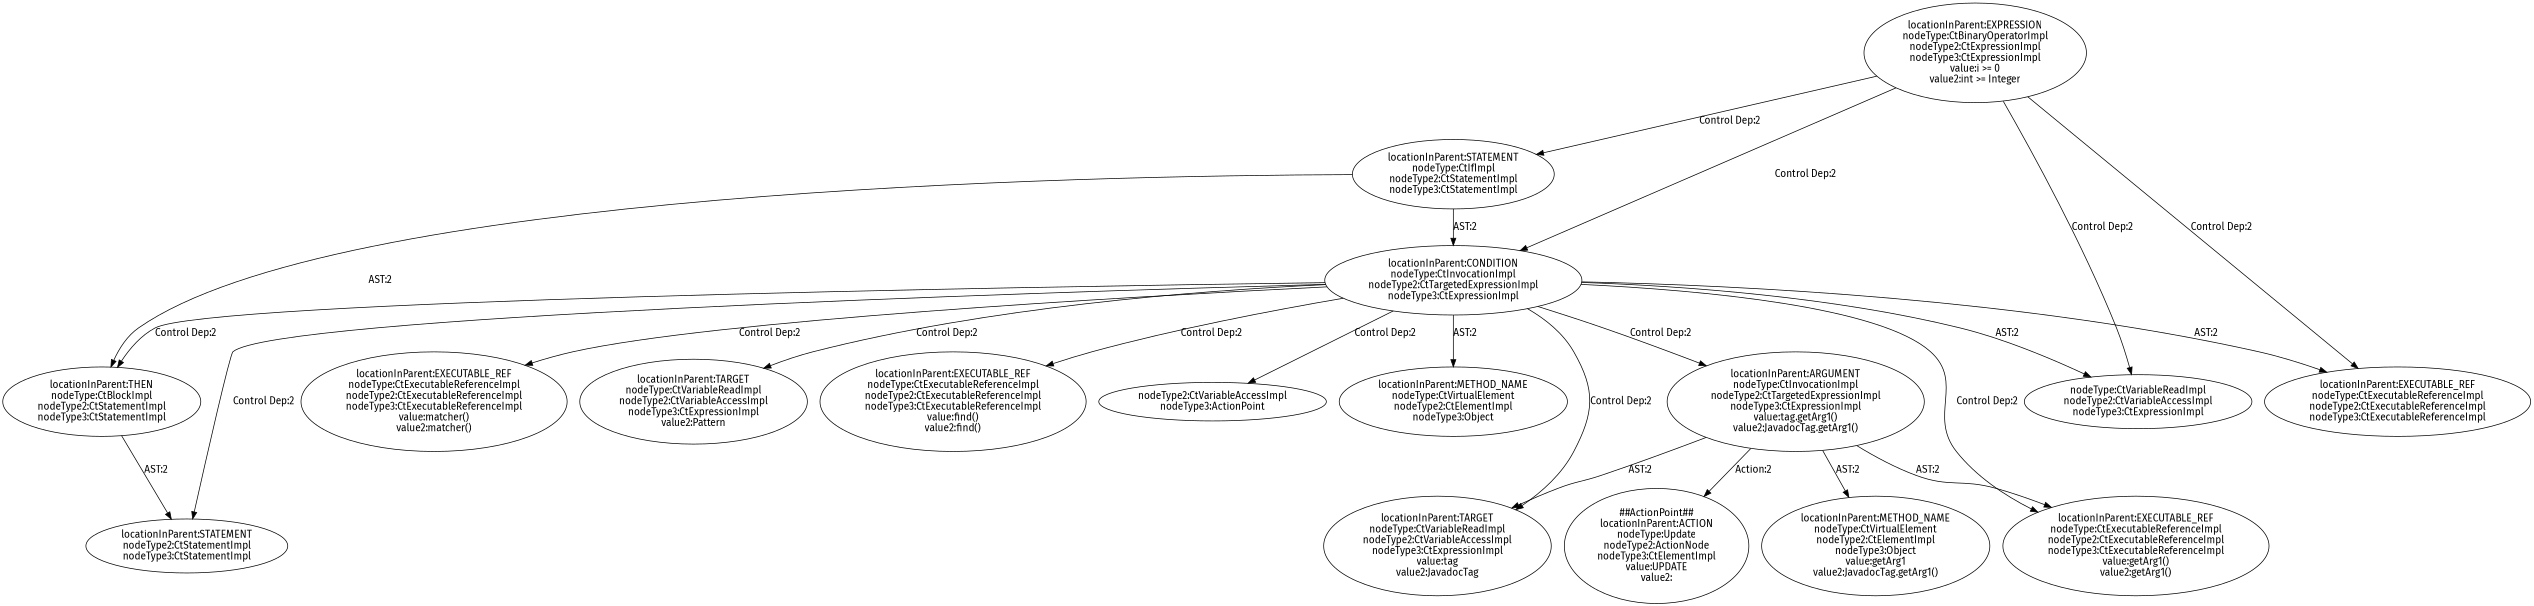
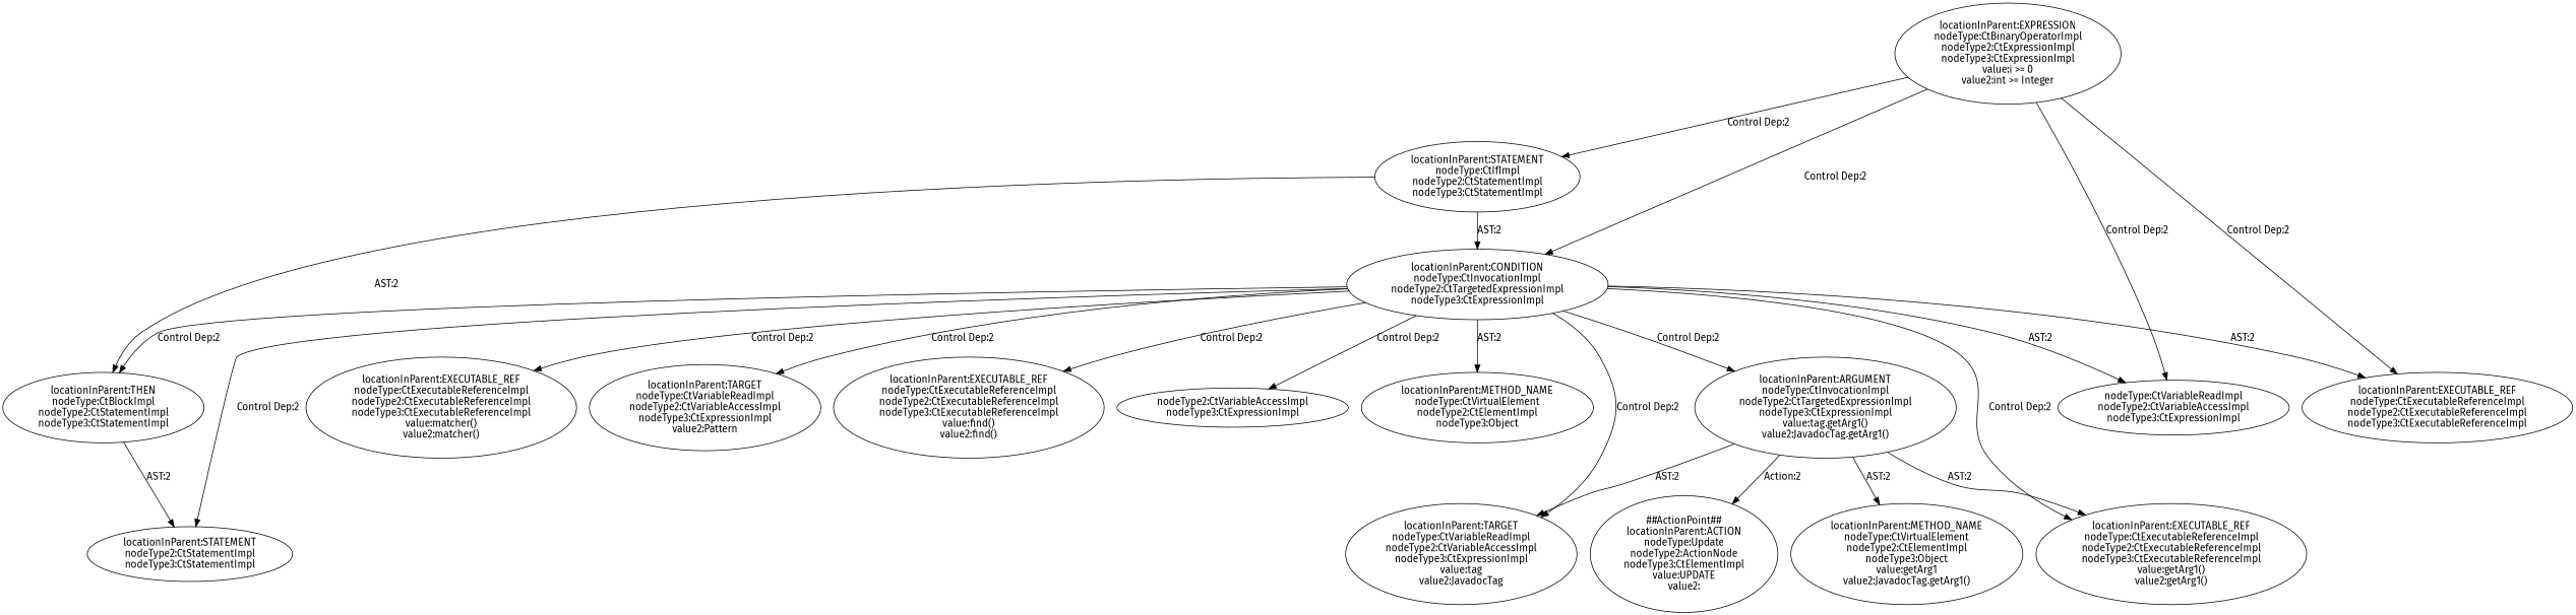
  digraph {
    fontname="Fira Sans"
    node [shape=ellipse fontname="Fira Sans"]
    edge [fontname="Fira Sans"]
    n1 [label="##ActionPoint##\nlocationInParent:ACTION\nnodeType:Update\nnodeType2:ActionNode\nnodeType3:CtElementImpl\nvalue:UPDATE\nvalue2:"]
    n2 [label="locationInParent:ARGUMENT\nnodeType:CtInvocationImpl\nnodeType2:CtTargetedExpressionImpl\nnodeType3:CtExpressionImpl\nvalue:tag.getArg1()\nvalue2:JavadocTag.getArg1()"]
    n3 [label="locationInParent:EXECUTABLE_REF\nnodeType:CtExecutableReferenceImpl\nnodeType2:CtExecutableReferenceImpl\nnodeType3:CtExecutableReferenceImpl\nvalue:getArg1()\nvalue2:getArg1()"]
    n4 [label="locationInParent:TARGET\nnodeType:CtVariableReadImpl\nnodeType2:CtVariableAccessImpl\nnodeType3:CtExpressionImpl\nvalue:tag\nvalue2:JavadocTag"]
    n5 [label="locationInParent:METHOD_NAME\nnodeType:CtVirtualElement\nnodeType2:CtElementImpl\nnodeType3:Object\nvalue:getArg1\nvalue2:JavadocTag.getArg1()"]
    n6 [label="locationInParent:CONDITION\nnodeType:CtInvocationImpl\nnodeType2:CtTargetedExpressionImpl\nnodeType3:CtExpressionImpl"]
    n7 [label="locationInParent:METHOD_NAME\nnodeType:CtVirtualElement\nnodeType2:CtElementImpl\nnodeType3:Object"]
    n8 [label="nodeType:CtVariableReadImpl\nnodeType2:CtVariableAccessImpl\nnodeType3:CtExpressionImpl"]
    n9 [label="locationInParent:EXECUTABLE_REF\nnodeType:CtExecutableReferenceImpl\nnodeType2:CtExecutableReferenceImpl\nnodeType3:CtExecutableReferenceImpl"]
    n10 [label="locationInParent:THEN\nnodeType:CtBlockImpl\nnodeType2:CtStatementImpl\nnodeType3:CtStatementImpl"]
    n11 [label="locationInParent:STATEMENT\nnodeType2:CtStatementImpl\nnodeType3:CtStatementImpl"]
    n12 [label="locationInParent:EXECUTABLE_REF\nnodeType:CtExecutableReferenceImpl\nnodeType2:CtExecutableReferenceImpl\nnodeType3:CtExecutableReferenceImpl\nvalue:matcher()\nvalue2:matcher()"]
    n13 [label="locationInParent:TARGET\nnodeType:CtVariableReadImpl\nnodeType2:CtVariableAccessImpl\nnodeType3:CtExpressionImpl\nvalue2:Pattern"]
    n14 [label="locationInParent:EXECUTABLE_REF\nnodeType:CtExecutableReferenceImpl\nnodeType2:CtExecutableReferenceImpl\nnodeType3:CtExecutableReferenceImpl\nvalue:find()\nvalue2:find()"]
-   n15 [label="nodeType2:CtVariableAccessImpl\nnodeType3:ActionPoint"]
+   n15 [label="nodeType2:CtVariableAccessImpl\nnodeType3:CtExpressionImpl"]
    n16 [label="locationInParent:EXPRESSION\nnodeType:CtBinaryOperatorImpl\nnodeType2:CtExpressionImpl\nnodeType3:CtExpressionImpl\nvalue:i >= 0\nvalue2:int >= Integer"]
    n17 [label="locationInParent:STATEMENT\nnodeType:CtIfImpl\nnodeType2:CtStatementImpl\nnodeType3:CtStatementImpl"]
    n2 -> n1 [label="Action:2"]
    n2 -> n3 [label="AST:2"]
    n2 -> n4 [label="AST:2"]
    n2 -> n5 [label="AST:2"]
    n6 -> n2 [label="Control Dep:2"]
    n6 -> n3 [label="Control Dep:2"]
    n6 -> n4 [label="Control Dep:2"]
    n6 -> n7 [label="AST:2"]
    n6 -> n8 [label="AST:2"]
    n6 -> n9 [label="AST:2"]
    n6 -> n10 [label="Control Dep:2"]
    n6 -> n11 [label="Control Dep:2"]
    n6 -> n12 [label="Control Dep:2"]
    n6 -> n13 [label="Control Dep:2"]
    n6 -> n14 [label="Control Dep:2"]
    n6 -> n15 [label="Control Dep:2"]
    n10 -> n11 [label="AST:2"]
    n16 -> n6 [label="Control Dep:2"]
    n16 -> n8 [label="Control Dep:2"]
    n16 -> n9 [label="Control Dep:2"]
    n16 -> n17 [label="Control Dep:2"]
    n17 -> n6 [label="AST:2"]
    n17 -> n10 [label="AST:2"]
  }
